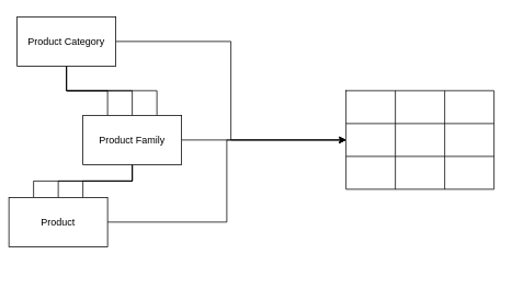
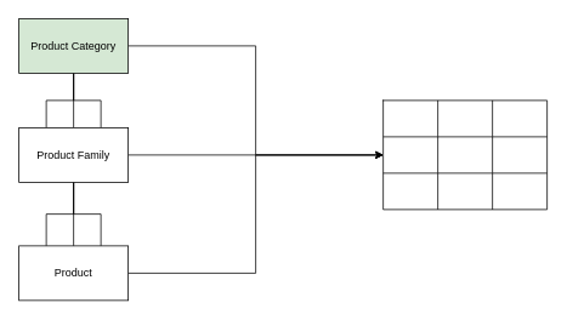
  <mxCell id="0" />
  <mxCell id="1" parent="0" />
  <mxCell id="2" value="" style="shape=table;html=1;whiteSpace=wrap;startSize=0;container=1;collapsible=0;childLayout=tableLayout;" vertex="1" parent="1"><mxGeometry x="420" y="110" width="180" height="120" as="geometry" /></mxCell>
  <mxCell id="3" value="" style="shape=tableRow;horizontal=0;startSize=0;swimlaneHead=0;swimlaneBody=0;top=0;left=0;bottom=0;right=0;collapsible=0;dropTarget=0;fillColor=none;points=[[0,0.5],[1,0.5]];portConstraint=eastwest;" vertex="1" parent="2"><mxGeometry width="180" height="40" as="geometry" /></mxCell>
  <mxCell id="4" value="" style="shape=partialRectangle;html=1;whiteSpace=wrap;connectable=0;fillColor=none;top=0;left=0;bottom=0;right=0;overflow=hidden;" vertex="1" parent="3"><mxGeometry width="60" height="40" as="geometry"><mxRectangle width="60" height="40" as="alternateBounds" /></mxGeometry></mxCell>
  <mxCell id="5" value="" style="shape=partialRectangle;html=1;whiteSpace=wrap;connectable=0;fillColor=none;top=0;left=0;bottom=0;right=0;overflow=hidden;" vertex="1" parent="3"><mxGeometry x="60" width="60" height="40" as="geometry"><mxRectangle width="60" height="40" as="alternateBounds" /></mxGeometry></mxCell>
  <mxCell id="6" value="" style="shape=partialRectangle;html=1;whiteSpace=wrap;connectable=0;fillColor=none;top=0;left=0;bottom=0;right=0;overflow=hidden;" vertex="1" parent="3"><mxGeometry x="120" width="60" height="40" as="geometry"><mxRectangle width="60" height="40" as="alternateBounds" /></mxGeometry></mxCell>
  <mxCell id="7" value="" style="shape=tableRow;horizontal=0;startSize=0;swimlaneHead=0;swimlaneBody=0;top=0;left=0;bottom=0;right=0;collapsible=0;dropTarget=0;fillColor=none;points=[[0,0.5],[1,0.5]];portConstraint=eastwest;" vertex="1" parent="2"><mxGeometry y="40" width="180" height="40" as="geometry" /></mxCell>
  <mxCell id="8" value="" style="shape=partialRectangle;html=1;whiteSpace=wrap;connectable=0;fillColor=none;top=0;left=0;bottom=0;right=0;overflow=hidden;" vertex="1" parent="7"><mxGeometry width="60" height="40" as="geometry"><mxRectangle width="60" height="40" as="alternateBounds" /></mxGeometry></mxCell>
  <mxCell id="9" value="" style="shape=partialRectangle;html=1;whiteSpace=wrap;connectable=0;fillColor=none;top=0;left=0;bottom=0;right=0;overflow=hidden;" vertex="1" parent="7"><mxGeometry x="60" width="60" height="40" as="geometry"><mxRectangle width="60" height="40" as="alternateBounds" /></mxGeometry></mxCell>
  <mxCell id="10" value="" style="shape=partialRectangle;html=1;whiteSpace=wrap;connectable=0;fillColor=none;top=0;left=0;bottom=0;right=0;overflow=hidden;" vertex="1" parent="7"><mxGeometry x="120" width="60" height="40" as="geometry"><mxRectangle width="60" height="40" as="alternateBounds" /></mxGeometry></mxCell>
  <mxCell id="11" value="" style="shape=tableRow;horizontal=0;startSize=0;swimlaneHead=0;swimlaneBody=0;top=0;left=0;bottom=0;right=0;collapsible=0;dropTarget=0;fillColor=none;points=[[0,0.5],[1,0.5]];portConstraint=eastwest;" vertex="1" parent="2"><mxGeometry y="80" width="180" height="40" as="geometry" /></mxCell>
  <mxCell id="12" value="" style="shape=partialRectangle;html=1;whiteSpace=wrap;connectable=0;fillColor=none;top=0;left=0;bottom=0;right=0;overflow=hidden;" vertex="1" parent="11"><mxGeometry width="60" height="40" as="geometry"><mxRectangle width="60" height="40" as="alternateBounds" /></mxGeometry></mxCell>
  <mxCell id="13" value="" style="shape=partialRectangle;html=1;whiteSpace=wrap;connectable=0;fillColor=none;top=0;left=0;bottom=0;right=0;overflow=hidden;" vertex="1" parent="11"><mxGeometry x="60" width="60" height="40" as="geometry"><mxRectangle width="60" height="40" as="alternateBounds" /></mxGeometry></mxCell>
  <mxCell id="14" value="" style="shape=partialRectangle;html=1;whiteSpace=wrap;connectable=0;fillColor=none;top=0;left=0;bottom=0;right=0;overflow=hidden;pointerEvents=1;" vertex="1" parent="11"><mxGeometry x="120" width="60" height="40" as="geometry"><mxRectangle width="60" height="40" as="alternateBounds" /></mxGeometry></mxCell>
  <mxCell id="15" style="edgeStyle=orthogonalEdgeStyle;rounded=0;orthogonalLoop=1;jettySize=auto;html=1;exitX=1;exitY=0.5;exitDx=0;exitDy=0;entryX=0;entryY=0.5;entryDx=0;entryDy=0;" edge="1" parent="1" source="19" target="7"><mxGeometry relative="1" as="geometry"><mxPoint x="270" y="200" as="targetPoint" /></mxGeometry></mxCell>
  <mxCell id="16" style="edgeStyle=orthogonalEdgeStyle;rounded=0;orthogonalLoop=1;jettySize=auto;html=1;exitX=0.5;exitY=1;exitDx=0;exitDy=0;entryX=0.25;entryY=0;entryDx=0;entryDy=0;endArrow=none;endFill=0;" edge="1" parent="1" source="19" target="24"><mxGeometry relative="1" as="geometry" /></mxCell>
  <mxCell id="17" style="edgeStyle=orthogonalEdgeStyle;rounded=0;orthogonalLoop=1;jettySize=auto;html=1;exitX=0.5;exitY=1;exitDx=0;exitDy=0;endArrow=none;endFill=0;" edge="1" parent="1" source="19" target="24"><mxGeometry relative="1" as="geometry" /></mxCell>
  <mxCell id="18" style="edgeStyle=orthogonalEdgeStyle;rounded=0;orthogonalLoop=1;jettySize=auto;html=1;exitX=0.5;exitY=1;exitDx=0;exitDy=0;endArrow=none;endFill=0;entryX=0.75;entryY=0;entryDx=0;entryDy=0;" edge="1" parent="1" source="19" target="24"><mxGeometry relative="1" as="geometry"><mxPoint x="104" y="150" as="targetPoint" /></mxGeometry></mxCell>
- <mxCell id="19" value="Product Category" style="rounded=0;whiteSpace=wrap;html=1;" vertex="1" parent="1"><mxGeometry x="20" y="20" width="120" height="60" as="geometry" /></mxCell>
+ <mxCell id="19" value="Product Category" style="rounded=0;whiteSpace=wrap;html=1;fillColor=#d5e8d4;" vertex="1" parent="1"><mxGeometry x="20" y="20" width="120" height="60" as="geometry" /></mxCell>
  <mxCell id="20" style="edgeStyle=orthogonalEdgeStyle;rounded=0;orthogonalLoop=1;jettySize=auto;html=1;exitX=1;exitY=0.5;exitDx=0;exitDy=0;" edge="1" parent="1" source="24"><mxGeometry relative="1" as="geometry"><mxPoint x="420" y="170" as="targetPoint" /></mxGeometry></mxCell>
  <mxCell id="21" style="edgeStyle=orthogonalEdgeStyle;rounded=0;orthogonalLoop=1;jettySize=auto;html=1;exitX=0.5;exitY=1;exitDx=0;exitDy=0;entryX=0.5;entryY=0;entryDx=0;entryDy=0;endArrow=none;endFill=0;" edge="1" parent="1" source="24" target="26"><mxGeometry relative="1" as="geometry" /></mxCell>
  <mxCell id="22" style="edgeStyle=orthogonalEdgeStyle;rounded=0;orthogonalLoop=1;jettySize=auto;html=1;exitX=0.5;exitY=1;exitDx=0;exitDy=0;entryX=0.25;entryY=0;entryDx=0;entryDy=0;endArrow=none;endFill=0;" edge="1" parent="1" source="24" target="26"><mxGeometry relative="1" as="geometry" /></mxCell>
  <mxCell id="23" style="edgeStyle=orthogonalEdgeStyle;rounded=0;orthogonalLoop=1;jettySize=auto;html=1;exitX=0.5;exitY=1;exitDx=0;exitDy=0;entryX=0.75;entryY=0;entryDx=0;entryDy=0;endArrow=none;endFill=0;" edge="1" parent="1" source="24" target="26"><mxGeometry relative="1" as="geometry" /></mxCell>
- <mxCell id="24" value="Product Family" style="rounded=0;whiteSpace=wrap;html=1;" vertex="1" parent="1"><mxGeometry x="100" y="140" width="120" height="60" as="geometry" /></mxCell>
+ <mxCell id="24" value="Product Family" style="rounded=0;whiteSpace=wrap;html=1;" vertex="1" parent="1"><mxGeometry x="20" y="140" width="120" height="60" as="geometry" /></mxCell>
  <mxCell id="25" style="edgeStyle=orthogonalEdgeStyle;rounded=0;orthogonalLoop=1;jettySize=auto;html=1;exitX=1;exitY=0.5;exitDx=0;exitDy=0;" edge="1" parent="1" source="26" target="7"><mxGeometry relative="1" as="geometry" /></mxCell>
- <mxCell id="26" value="Product" style="rounded=0;whiteSpace=wrap;html=1;" vertex="1" parent="1"><mxGeometry x="10" y="240" width="120" height="60" as="geometry" /></mxCell>
+ <mxCell id="26" value="Product" style="rounded=0;whiteSpace=wrap;html=1;" vertex="1" parent="1"><mxGeometry x="20" y="270" width="120" height="60" as="geometry" /></mxCell>
